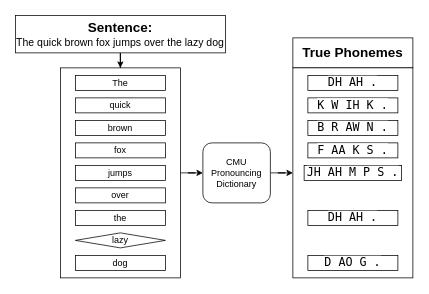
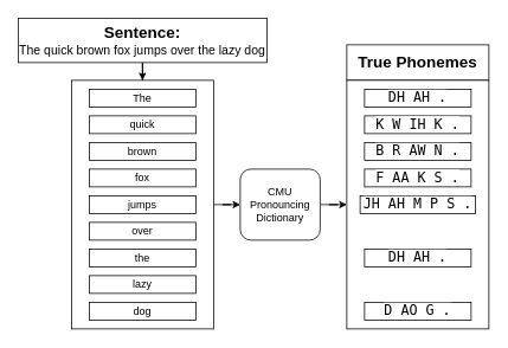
  <mxCell id="0" />
  <mxCell id="1" parent="0" />
  <mxCell id="2" style="edgeStyle=orthogonalEdgeStyle;rounded=0;orthogonalLoop=1;jettySize=auto;html=1;entryX=0;entryY=0.5;entryDx=0;entryDy=0;" parent="1" source="3" target="7" edge="1"><mxGeometry relative="1" as="geometry" /></mxCell>
  <mxCell id="3" value="" style="rounded=0;whiteSpace=wrap;html=1;" parent="1" vertex="1"><mxGeometry x="80" y="90" width="160" height="280" as="geometry" /></mxCell>
  <mxCell id="4" style="edgeStyle=orthogonalEdgeStyle;rounded=0;orthogonalLoop=1;jettySize=auto;html=1;entryX=0.5;entryY=0;entryDx=0;entryDy=0;" parent="1" source="5" target="3" edge="1"><mxGeometry relative="1" as="geometry" /></mxCell>
  <mxCell id="5" value="&lt;font&gt;&lt;b style=&quot;font-size: 18px&quot;&gt;Sentence:&lt;/b&gt;&lt;br&gt;&lt;font style=&quot;font-size: 14px&quot;&gt;The quick brown fox jumps over the lazy dog&lt;/font&gt;&lt;br&gt;&lt;/font&gt;" style="rounded=0;whiteSpace=wrap;html=1;" parent="1" vertex="1"><mxGeometry x="20" y="20" width="280" height="50" as="geometry" /></mxCell>
  <mxCell id="6" style="edgeStyle=orthogonalEdgeStyle;rounded=0;orthogonalLoop=1;jettySize=auto;html=1;entryX=0;entryY=0.5;entryDx=0;entryDy=0;" parent="1" source="7" target="18" edge="1"><mxGeometry relative="1" as="geometry" /></mxCell>
  <mxCell id="7" value="CMU &lt;br&gt;Pronouncing &lt;br&gt;Dictionary" style="rounded=1;whiteSpace=wrap;html=1;" parent="1" vertex="1"><mxGeometry x="270" y="190" width="90" height="80" as="geometry" /></mxCell>
  <mxCell id="8" value="&lt;b&gt;&lt;font style=&quot;font-size: 18px&quot;&gt;True Phonemes&lt;/font&gt;&lt;/b&gt;" style="rounded=0;whiteSpace=wrap;html=1;" parent="1" vertex="1"><mxGeometry x="390" y="50" width="160" height="40" as="geometry" /></mxCell>
  <mxCell id="9" value="The" style="rounded=0;whiteSpace=wrap;html=1;" parent="1" vertex="1"><mxGeometry x="100" y="100" width="120" height="20" as="geometry" /></mxCell>
  <mxCell id="10" value="quick" style="rounded=0;whiteSpace=wrap;html=1;" parent="1" vertex="1"><mxGeometry x="100" y="130" width="120" height="20" as="geometry" /></mxCell>
  <mxCell id="11" value="brown" style="rounded=0;whiteSpace=wrap;html=1;" parent="1" vertex="1"><mxGeometry x="100" y="160" width="120" height="20" as="geometry" /></mxCell>
  <mxCell id="12" value="fox" style="rounded=0;whiteSpace=wrap;html=1;" parent="1" vertex="1"><mxGeometry x="100" y="190" width="120" height="20" as="geometry" /></mxCell>
  <mxCell id="13" value="jumps" style="rounded=0;whiteSpace=wrap;html=1;" parent="1" vertex="1"><mxGeometry x="100" y="220" width="120" height="20" as="geometry" /></mxCell>
  <mxCell id="14" value="over" style="rounded=0;whiteSpace=wrap;html=1;" parent="1" vertex="1"><mxGeometry x="100" y="250" width="120" height="20" as="geometry" /></mxCell>
  <mxCell id="15" value="the" style="rounded=0;whiteSpace=wrap;html=1;" parent="1" vertex="1"><mxGeometry x="100" y="280" width="120" height="20" as="geometry" /></mxCell>
- <mxCell id="16" value="lazy" style="rhombus;whiteSpace=wrap;html=1;" parent="1" vertex="1"><mxGeometry x="100" y="310" width="120" height="20" as="geometry" /></mxCell>
+ <mxCell id="16" value="lazy" style="rounded=0;whiteSpace=wrap;html=1;" parent="1" vertex="1"><mxGeometry x="100" y="310" width="120" height="20" as="geometry" /></mxCell>
  <mxCell id="17" value="dog" style="rounded=0;whiteSpace=wrap;html=1;" parent="1" vertex="1"><mxGeometry x="100" y="340" width="120" height="20" as="geometry" /></mxCell>
  <mxCell id="18" value="" style="rounded=0;whiteSpace=wrap;html=1;" parent="1" vertex="1"><mxGeometry x="390" y="90" width="160" height="280" as="geometry" /></mxCell>
  <mxCell id="19" value="&lt;span style=&quot;font-family: monospace ; font-size: 15.6px ; background-color: rgb(255 , 255 , 255)&quot;&gt;DH AH .&lt;/span&gt;" style="rounded=0;whiteSpace=wrap;html=1;" parent="1" vertex="1"><mxGeometry x="410" y="100" width="120" height="20" as="geometry" /></mxCell>
  <mxCell id="20" value="&lt;span style=&quot;font-family: monospace ; font-size: 15.6px ; background-color: rgb(255 , 255 , 255)&quot;&gt;K W IH K .&lt;/span&gt;" style="rounded=0;whiteSpace=wrap;html=1;" parent="1" vertex="1"><mxGeometry x="410" y="130" width="120" height="20" as="geometry" /></mxCell>
  <mxCell id="21" value="&lt;span style=&quot;font-family: monospace ; font-size: 15.6px ; background-color: rgb(255 , 255 , 255)&quot;&gt;B R AW N .&lt;/span&gt;" style="rounded=0;whiteSpace=wrap;html=1;" parent="1" vertex="1"><mxGeometry x="410" y="160" width="120" height="20" as="geometry" /></mxCell>
  <mxCell id="22" value="&lt;span style=&quot;font-family: monospace ; font-size: 15.6px ; background-color: rgb(255 , 255 , 255)&quot;&gt;F AA K S .&lt;/span&gt;" style="rounded=0;whiteSpace=wrap;html=1;" parent="1" vertex="1"><mxGeometry x="410" y="190" width="120" height="20" as="geometry" /></mxCell>
  <mxCell id="23" value="&lt;span style=&quot;font-family: monospace ; font-size: 15.6px ; background-color: rgb(255 , 255 , 255)&quot;&gt;JH AH M P S .&lt;/span&gt;" style="rounded=0;whiteSpace=wrap;html=1;" parent="1" vertex="1"><mxGeometry x="405" y="220" width="130" height="20" as="geometry" /></mxCell>
  <mxCell id="24" value="&lt;span style=&quot;font-family: monospace ; font-size: 15.6px ; background-color: rgb(255 , 255 , 255)&quot;&gt;DH AH .&lt;/span&gt;" style="rounded=0;whiteSpace=wrap;html=1;" parent="1" vertex="1"><mxGeometry x="410" y="280" width="120" height="20" as="geometry" /></mxCell>
  <mxCell id="25" value="&lt;span style=&quot;font-family: monospace ; font-size: 15.6px ; background-color: rgb(255 , 255 , 255)&quot;&gt;D AO G .&lt;/span&gt;" style="rounded=0;whiteSpace=wrap;html=1;" parent="1" vertex="1"><mxGeometry x="410" y="340" width="120" height="20" as="geometry" /></mxCell>
